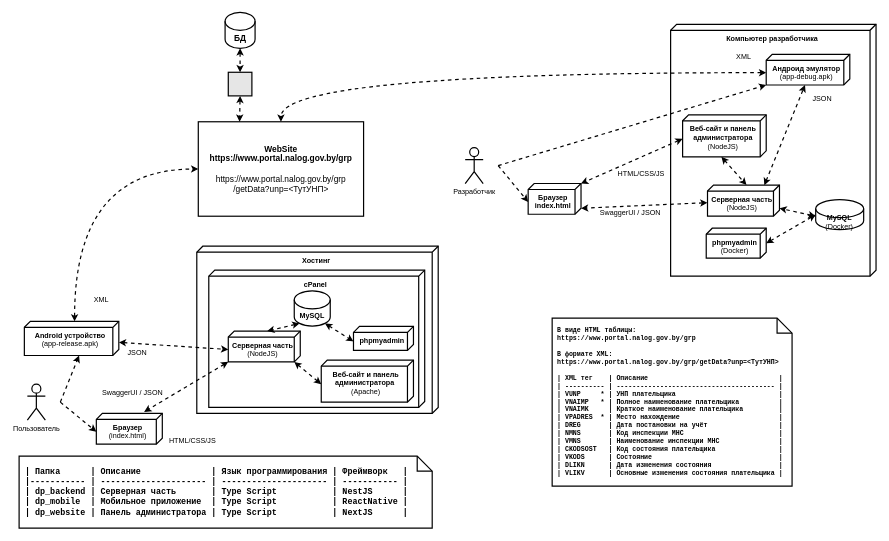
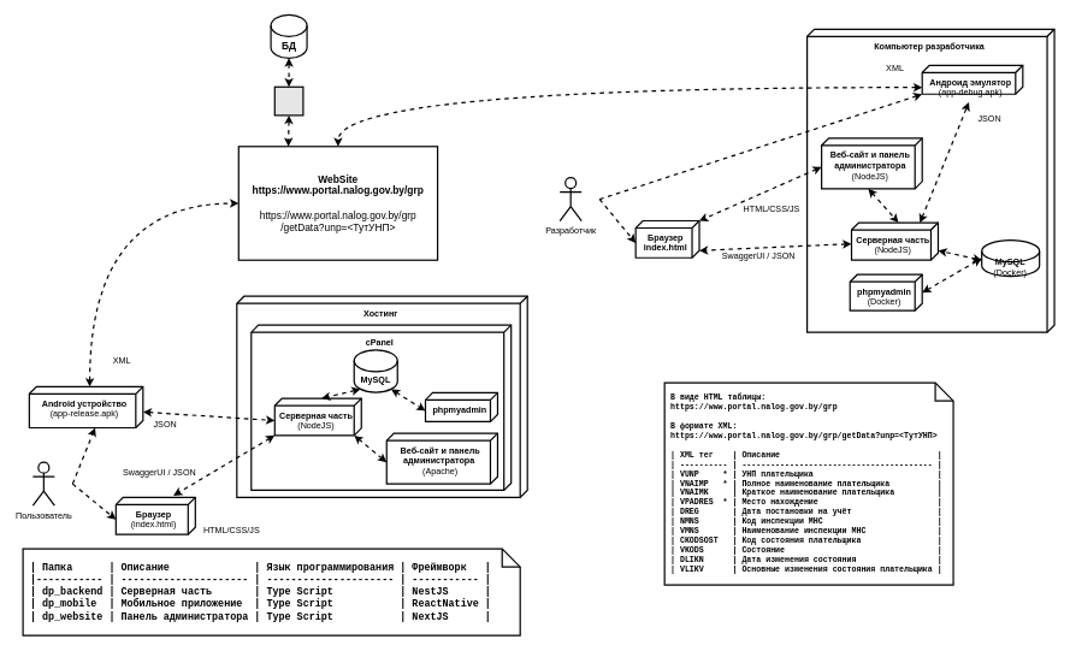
  <mxCell id="0" />
  <mxCell id="1" parent="0" />
  <mxCell id="2" style="rounded=0;orthogonalLoop=1;jettySize=auto;html=1;exitX=0.5;exitY=1;exitDx=0;exitDy=0;exitPerimeter=0;entryX=0.5;entryY=0;entryDx=0;entryDy=0;dashed=1;startArrow=classic;startFill=1;strokeWidth=2;" parent="1" source="3" target="6" edge="1"><mxGeometry relative="1" as="geometry" /></mxCell>
  <mxCell id="3" value="БД" style="shape=cylinder3;whiteSpace=wrap;html=1;boundedLbl=1;backgroundOutline=1;size=15;fontSize=14;strokeWidth=2;fontStyle=1" parent="1" vertex="1"><mxGeometry x="374.68" y="20" width="50" height="60" as="geometry" /></mxCell>
  <mxCell id="4" value="&lt;b style=&quot;font-size: 14px;&quot;&gt;WebSite&lt;br&gt;&lt;/b&gt;&lt;b style=&quot;border-color: var(--border-color); font-size: 14px;&quot;&gt;https://www.portal.nalog.gov.by/grp&lt;/b&gt;&lt;b style=&quot;font-size: 14px;&quot;&gt;&lt;br&gt;&lt;/b&gt;&lt;br style=&quot;font-size: 14px;&quot;&gt;https://www.portal.nalog.gov.by/grp&lt;br style=&quot;font-size: 14px;&quot;&gt;/getData?unp=&amp;lt;ТутУНП&amp;gt;" style="rounded=0;whiteSpace=wrap;html=1;fontSize=14;strokeWidth=2;" parent="1" vertex="1"><mxGeometry x="330" y="202.52" width="275.59" height="157.48" as="geometry" /></mxCell>
  <mxCell id="5" style="rounded=0;orthogonalLoop=1;jettySize=auto;html=1;exitX=0.5;exitY=1;exitDx=0;exitDy=0;entryX=0.25;entryY=0;entryDx=0;entryDy=0;dashed=1;startArrow=classic;startFill=1;strokeWidth=2;" parent="1" source="6" target="4" edge="1"><mxGeometry relative="1" as="geometry" /></mxCell>
  <mxCell id="6" value="" style="rounded=0;whiteSpace=wrap;html=1;fillColor=#E6E6E6;fontSize=14;strokeWidth=2;" parent="1" vertex="1"><mxGeometry x="380" y="120" width="39.37" height="39.37" as="geometry" /></mxCell>
  <mxCell id="7" style="rounded=0;orthogonalLoop=1;jettySize=auto;html=1;exitX=1;exitY=0.5;exitDx=0;exitDy=0;entryX=0;entryY=0;entryDx=56.89;entryDy=66.25;entryPerimeter=0;dashed=1;strokeWidth=2;" parent="1" source="9" target="28" edge="1"><mxGeometry relative="1" as="geometry" /></mxCell>
  <mxCell id="8" style="rounded=0;orthogonalLoop=1;jettySize=auto;html=1;exitX=1;exitY=0.5;exitDx=0;exitDy=0;entryX=0;entryY=0;entryDx=30.63;entryDy=110;entryPerimeter=0;dashed=1;strokeWidth=2;" parent="1" source="9" target="31" edge="1"><mxGeometry relative="1" as="geometry" /></mxCell>
  <mxCell id="9" value="" style="rounded=0;whiteSpace=wrap;html=1;fillColor=none;strokeColor=none;" parent="1" vertex="1"><mxGeometry x="20" y="610" width="80" height="120" as="geometry" /></mxCell>
  <mxCell id="10" value="&lt;b&gt;Хостинг&lt;/b&gt;" style="verticalAlign=top;align=center;shape=cube;size=10;direction=south;html=1;boundedLbl=1;spacingLeft=5;whiteSpace=wrap;strokeWidth=2;" parent="1" vertex="1"><mxGeometry x="327.5" y="410" width="402.5" height="278.74" as="geometry" /></mxCell>
  <mxCell id="11" value="&lt;b&gt;Компьютер разработчика&lt;/b&gt;" style="verticalAlign=top;align=center;shape=cube;size=10;direction=south;html=1;boundedLbl=1;spacingLeft=5;whiteSpace=wrap;strokeWidth=2;" parent="1" vertex="1"><mxGeometry x="1117.5" y="40" width="342.5" height="420" as="geometry" /></mxCell>
  <mxCell id="12" value="&lt;b&gt;cPanel&lt;/b&gt;" style="verticalAlign=top;align=center;shape=cube;size=10;direction=south;fontStyle=0;html=1;boundedLbl=1;spacingLeft=5;whiteSpace=wrap;strokeWidth=2;" parent="1" vertex="1"><mxGeometry x="347.5" y="450" width="360" height="228.74" as="geometry" /></mxCell>
  <mxCell id="13" style="rounded=0;orthogonalLoop=1;jettySize=auto;html=1;exitX=1;exitY=1;exitDx=0;exitDy=0;exitPerimeter=0;entryX=-0.049;entryY=0.276;entryDx=0;entryDy=0;entryPerimeter=0;dashed=1;strokeWidth=2;startArrow=classic;startFill=1;" parent="1" source="14" target="31" edge="1"><mxGeometry relative="1" as="geometry" /></mxCell>
  <mxCell id="14" value="&lt;b&gt;Серверная часть&lt;/b&gt;&lt;br&gt;(NodeJS)&lt;br&gt;" style="verticalAlign=top;align=center;shape=cube;size=10;direction=south;html=1;boundedLbl=1;spacingLeft=5;whiteSpace=wrap;strokeWidth=2;" parent="1" vertex="1"><mxGeometry x="380" y="551.56" width="120" height="51.26" as="geometry" /></mxCell>
  <mxCell id="15" style="rounded=0;orthogonalLoop=1;jettySize=auto;html=1;exitX=0;exitY=0;exitDx=25.0;exitDy=0;exitPerimeter=0;entryX=0;entryY=0.5;entryDx=0;entryDy=0;entryPerimeter=0;dashed=1;startArrow=classic;startFill=1;strokeWidth=2;" parent="1" source="16" target="21" edge="1"><mxGeometry relative="1" as="geometry" /></mxCell>
  <mxCell id="16" value="phpmyadmin&lt;br&gt;&lt;span style=&quot;font-weight: normal;&quot;&gt;(Docker)&lt;/span&gt;" style="verticalAlign=top;align=center;shape=cube;size=10;direction=south;html=1;boundedLbl=1;spacingLeft=5;whiteSpace=wrap;strokeWidth=2;fontStyle=1" parent="1" vertex="1"><mxGeometry x="1176.88" y="380" width="100" height="50" as="geometry" /></mxCell>
  <mxCell id="17" style="edgeStyle=none;rounded=0;orthogonalLoop=1;jettySize=auto;html=1;exitX=0.145;exitY=1;exitDx=0;exitDy=-4.35;exitPerimeter=0;entryX=0;entryY=0;entryDx=0;entryDy=55.0;entryPerimeter=0;dashed=1;startArrow=classic;startFill=1;strokeWidth=2;" parent="1" source="19" target="14" edge="1"><mxGeometry relative="1" as="geometry" /></mxCell>
  <mxCell id="18" style="edgeStyle=none;rounded=0;orthogonalLoop=1;jettySize=auto;html=1;exitX=0.855;exitY=1;exitDx=0;exitDy=-4.35;exitPerimeter=0;entryX=0;entryY=0;entryDx=25;entryDy=100;entryPerimeter=0;dashed=1;startArrow=classic;startFill=1;strokeWidth=2;" parent="1" source="19" target="49" edge="1"><mxGeometry relative="1" as="geometry" /></mxCell>
  <mxCell id="19" value="MySQL" style="shape=cylinder3;whiteSpace=wrap;html=1;boundedLbl=1;backgroundOutline=1;size=15;strokeWidth=2;fontStyle=1" parent="1" vertex="1"><mxGeometry x="490" y="484.37" width="60" height="58.74" as="geometry" /></mxCell>
  <mxCell id="20" style="rounded=0;orthogonalLoop=1;jettySize=auto;html=1;exitX=0;exitY=0;exitDx=0;exitDy=27.5;exitPerimeter=0;startArrow=classic;startFill=1;strokeWidth=2;entryX=0;entryY=0;entryDx=38.74;entryDy=0;entryPerimeter=0;dashed=1;" parent="1" source="21" target="24" edge="1"><mxGeometry relative="1" as="geometry" /></mxCell>
  <mxCell id="21" value="MySQL&lt;br&gt;&lt;span style=&quot;font-weight: normal;&quot;&gt;(Docker)&lt;/span&gt;" style="shape=cylinder3;whiteSpace=wrap;html=1;boundedLbl=1;backgroundOutline=1;size=15;strokeWidth=2;fontStyle=1" parent="1" vertex="1"><mxGeometry x="1359.38" y="332.43" width="80" height="50" as="geometry" /></mxCell>
  <mxCell id="22" style="rounded=0;orthogonalLoop=1;jettySize=auto;html=1;exitX=0;exitY=0;exitDx=29.37;exitDy=120;exitPerimeter=0;entryX=0;entryY=0;entryDx=41.26;entryDy=0;entryPerimeter=0;startArrow=classic;startFill=1;strokeWidth=2;dashed=1;" parent="1" source="24" target="45" edge="1"><mxGeometry relative="1" as="geometry" /></mxCell>
  <mxCell id="23" style="rounded=0;orthogonalLoop=1;jettySize=auto;html=1;exitX=0.004;exitY=0.21;exitDx=0;exitDy=0;exitPerimeter=0;entryX=0;entryY=0;entryDx=51.26;entryDy=74.69;entryPerimeter=0;startArrow=classic;startFill=1;strokeWidth=2;dashed=1;" parent="1" source="24" target="30" edge="1"><mxGeometry relative="1" as="geometry" /></mxCell>
  <mxCell id="24" value="&lt;b&gt;Серверная часть&lt;/b&gt;&lt;br&gt;(NodeJS)" style="verticalAlign=top;align=center;shape=cube;size=10;direction=south;html=1;boundedLbl=1;spacingLeft=5;whiteSpace=wrap;strokeWidth=2;" parent="1" vertex="1"><mxGeometry x="1179" y="308" width="120" height="52" as="geometry" /></mxCell>
  <mxCell id="25" value="Пользователь" style="shape=umlActor;verticalLabelPosition=bottom;verticalAlign=top;html=1;strokeWidth=2;" parent="1" vertex="1"><mxGeometry x="45" y="640" width="30" height="60" as="geometry" /></mxCell>
  <mxCell id="26" style="rounded=0;orthogonalLoop=1;jettySize=auto;html=1;exitX=0;exitY=0;exitDx=35;exitDy=0;exitPerimeter=0;entryX=0;entryY=0;entryDx=30.63;entryDy=120;entryPerimeter=0;strokeWidth=2;startArrow=classic;startFill=1;dashed=1;" parent="1" source="28" target="14" edge="1"><mxGeometry relative="1" as="geometry" /></mxCell>
  <mxCell id="27" style="edgeStyle=orthogonalEdgeStyle;rounded=0;orthogonalLoop=1;jettySize=auto;html=1;exitX=0;exitY=0;exitDx=0;exitDy=73.75;exitPerimeter=0;entryX=0;entryY=0.5;entryDx=0;entryDy=0;curved=1;dashed=1;strokeWidth=2;startArrow=classic;startFill=1;" parent="1" source="28" target="4" edge="1"><mxGeometry relative="1" as="geometry" /></mxCell>
  <mxCell id="28" value="&lt;span&gt;Android устройство&lt;/span&gt;&lt;br&gt;&lt;span style=&quot;font-weight: normal;&quot;&gt;(app-release.apk)&lt;/span&gt;" style="verticalAlign=top;align=center;shape=cube;size=10;direction=south;html=1;boundedLbl=1;spacingLeft=5;whiteSpace=wrap;strokeWidth=2;fontStyle=1" parent="1" vertex="1"><mxGeometry x="40" y="535.3" width="157.5" height="56.89" as="geometry" /></mxCell>
  <mxCell id="29" style="rounded=0;orthogonalLoop=1;jettySize=auto;html=1;exitX=0;exitY=0;exitDx=30.63;exitDy=139.38;exitPerimeter=0;entryX=0.5;entryY=0;entryDx=0;entryDy=0;strokeWidth=2;dashed=1;edgeStyle=orthogonalEdgeStyle;curved=1;startArrow=classic;startFill=1;" parent="1" source="30" target="4" edge="1"><mxGeometry relative="1" as="geometry" /></mxCell>
- <mxCell id="30" value="&lt;b&gt;Андроид эмулятор&lt;/b&gt;&lt;br&gt;(app-debug.apk)" style="verticalAlign=top;align=center;shape=cube;size=10;direction=south;html=1;boundedLbl=1;spacingLeft=5;whiteSpace=wrap;strokeWidth=2;" parent="1" vertex="1"><mxGeometry x="1276.88" y="90" width="139.38" height="51.26" as="geometry" /></mxCell>
+ <mxCell id="30" value="&lt;b&gt;Андроид эмулятор&lt;/b&gt;&lt;br&gt;(app-debug.apk)" style="verticalAlign=top;align=center;shape=cube;size=10;direction=south;html=1;boundedLbl=1;spacingLeft=5;whiteSpace=wrap;strokeWidth=2;" parent="1" vertex="1"><mxGeometry x="1276.88" y="90" width="139.38" height="40" as="geometry" /></mxCell>
  <mxCell id="31" value="&lt;b&gt;Браузер&lt;/b&gt;&lt;br&gt;(index.html)" style="verticalAlign=top;align=center;shape=cube;size=10;direction=south;html=1;boundedLbl=1;spacingLeft=5;whiteSpace=wrap;strokeWidth=2;" parent="1" vertex="1"><mxGeometry x="160" y="688.74" width="110" height="51.26" as="geometry" /></mxCell>
  <mxCell id="32" style="edgeStyle=none;rounded=0;orthogonalLoop=1;jettySize=auto;html=1;exitX=0;exitY=0;exitDx=40;exitDy=153.75;exitPerimeter=0;entryX=0;entryY=0;entryDx=51.26;entryDy=10;entryPerimeter=0;strokeWidth=2;startArrow=classic;startFill=1;dashed=1;" parent="1" source="33" target="14" edge="1"><mxGeometry relative="1" as="geometry" /></mxCell>
  <mxCell id="33" value="&lt;b&gt;Веб-сайт и панель администратора&amp;nbsp;&lt;/b&gt;&lt;br&gt;(Apache)" style="verticalAlign=top;align=center;shape=cube;size=10;direction=south;html=1;boundedLbl=1;spacingLeft=5;whiteSpace=wrap;strokeWidth=2;" parent="1" vertex="1"><mxGeometry x="535" y="600" width="153.75" height="70" as="geometry" /></mxCell>
  <mxCell id="34" value="HTML/CSS/JS" style="text;html=1;align=center;verticalAlign=middle;resizable=0;points=[];autosize=1;strokeColor=none;fillColor=none;" parent="1" vertex="1"><mxGeometry x="270" y="720" width="100" height="30" as="geometry" /></mxCell>
  <mxCell id="35" value="XML" style="text;html=1;align=center;verticalAlign=middle;resizable=0;points=[];autosize=1;strokeColor=none;fillColor=none;" parent="1" vertex="1"><mxGeometry x="142.8" y="484.37" width="50" height="30" as="geometry" /></mxCell>
  <mxCell id="36" value="JSON" style="text;html=1;align=center;verticalAlign=middle;resizable=0;points=[];autosize=1;strokeColor=none;fillColor=none;" parent="1" vertex="1"><mxGeometry x="198.11" y="572.82" width="60" height="30" as="geometry" /></mxCell>
  <mxCell id="37" style="rounded=0;orthogonalLoop=1;jettySize=auto;html=1;exitX=0;exitY=0;exitDx=70;exitDy=74.69;exitPerimeter=0;entryX=0;entryY=0;entryDx=0;entryDy=55;entryPerimeter=0;startArrow=classic;startFill=1;strokeWidth=2;dashed=1;" parent="1" source="39" target="24" edge="1"><mxGeometry relative="1" as="geometry" /></mxCell>
  <mxCell id="38" style="rounded=0;orthogonalLoop=1;jettySize=auto;html=1;exitX=0;exitY=0;exitDx=40;exitDy=139.38;exitPerimeter=0;entryX=0;entryY=0;entryDx=0;entryDy=0;entryPerimeter=0;strokeWidth=2;dashed=1;startArrow=classic;startFill=1;" parent="1" source="39" target="45" edge="1"><mxGeometry relative="1" as="geometry" /></mxCell>
  <mxCell id="39" value="&lt;b&gt;Веб-сайт и панель администратора&lt;br&gt;&lt;/b&gt;(NodeJS)" style="verticalAlign=top;align=center;shape=cube;size=10;direction=south;html=1;boundedLbl=1;spacingLeft=5;whiteSpace=wrap;strokeWidth=2;" parent="1" vertex="1"><mxGeometry x="1137.5" y="190.95" width="139.38" height="70" as="geometry" /></mxCell>
  <mxCell id="40" style="rounded=0;orthogonalLoop=1;jettySize=auto;html=1;exitX=1;exitY=0.5;exitDx=0;exitDy=0;entryX=1;entryY=1;entryDx=0;entryDy=0;entryPerimeter=0;dashed=1;strokeWidth=2;" parent="1" source="42" target="30" edge="1"><mxGeometry relative="1" as="geometry" /></mxCell>
  <mxCell id="41" style="rounded=0;orthogonalLoop=1;jettySize=auto;html=1;exitX=1;exitY=0.5;exitDx=0;exitDy=0;entryX=0;entryY=0;entryDx=30.63;entryDy=88.12;entryPerimeter=0;dashed=1;strokeWidth=2;" parent="1" source="42" target="45" edge="1"><mxGeometry relative="1" as="geometry" /></mxCell>
  <mxCell id="42" value="" style="rounded=0;whiteSpace=wrap;html=1;fillColor=none;strokeColor=none;" parent="1" vertex="1"><mxGeometry x="750" y="215.63" width="80" height="120" as="geometry" /></mxCell>
  <mxCell id="43" value="Разработчик" style="shape=umlActor;verticalLabelPosition=bottom;verticalAlign=top;html=1;strokeWidth=2;" parent="1" vertex="1"><mxGeometry x="775" y="245.63" width="30" height="60" as="geometry" /></mxCell>
  <mxCell id="44" value="SwaggerUI / JSON" style="text;html=1;align=center;verticalAlign=middle;resizable=0;points=[];autosize=1;strokeColor=none;fillColor=none;" parent="1" vertex="1"><mxGeometry x="160" y="640" width="120" height="30" as="geometry" /></mxCell>
  <mxCell id="45" value="&lt;b&gt;Браузер&lt;br&gt;index.html&lt;br&gt;&lt;/b&gt;" style="verticalAlign=top;align=center;shape=cube;size=10;direction=south;html=1;boundedLbl=1;spacingLeft=5;whiteSpace=wrap;strokeWidth=2;" parent="1" vertex="1"><mxGeometry x="880" y="305.48" width="88.12" height="51.26" as="geometry" /></mxCell>
  <mxCell id="46" value="HTML/CSS/JS" style="text;html=1;align=center;verticalAlign=middle;resizable=0;points=[];autosize=1;strokeColor=none;fillColor=none;" parent="1" vertex="1"><mxGeometry x="1017.5" y="275.48" width="100" height="30" as="geometry" /></mxCell>
  <mxCell id="47" value="SwaggerUI / JSON" style="text;html=1;align=center;verticalAlign=middle;resizable=0;points=[];autosize=1;strokeColor=none;fillColor=none;" parent="1" vertex="1"><mxGeometry x="990" y="340" width="120" height="30" as="geometry" /></mxCell>
  <mxCell id="48" value="XML" style="text;html=1;align=center;verticalAlign=middle;resizable=0;points=[];autosize=1;strokeColor=none;fillColor=none;" parent="1" vertex="1"><mxGeometry x="1214" width="50" height="30" as="geometry" y="80" /></mxCell>
  <mxCell id="49" value="phpmyadmin" style="verticalAlign=top;align=center;shape=cube;size=10;direction=south;html=1;boundedLbl=1;spacingLeft=5;whiteSpace=wrap;strokeWidth=2;fontStyle=1" parent="1" vertex="1"><mxGeometry x="588.75" y="543.74" width="100" height="40" as="geometry" /></mxCell>
  <mxCell id="50" value="&amp;nbsp;| Папка&amp;nbsp; &amp;nbsp; &amp;nbsp; | Описание&amp;nbsp; &amp;nbsp; &amp;nbsp; &amp;nbsp; &amp;nbsp; &amp;nbsp; &amp;nbsp; | Язык программирования | Фреймворк&amp;nbsp; &amp;nbsp;|&lt;br&gt;&amp;nbsp;|----------- | --------------------- | --------------------- | ----------- |&amp;nbsp;&lt;br&gt;&amp;nbsp;| dp_backend | Серверная часть&amp;nbsp; &amp;nbsp; &amp;nbsp; &amp;nbsp;| Type Script&amp;nbsp; &amp;nbsp; &amp;nbsp; &amp;nbsp; &amp;nbsp; &amp;nbsp;| NestJS&amp;nbsp; &amp;nbsp; &amp;nbsp; |&lt;br style=&quot;font-size: 14px;&quot;&gt;&amp;nbsp;| dp_mobile&amp;nbsp; | Мобильное приложение&amp;nbsp; | Type Script&amp;nbsp; &amp;nbsp; &amp;nbsp; &amp;nbsp; &amp;nbsp; &amp;nbsp;| ReactNative |&lt;br style=&quot;font-size: 14px;&quot;&gt;&amp;nbsp;| dp_website | Панель администратора | Type Script&amp;nbsp; &amp;nbsp; &amp;nbsp; &amp;nbsp; &amp;nbsp; &amp;nbsp;| NextJS&amp;nbsp; &amp;nbsp; &amp;nbsp; |" style="shape=note2;boundedLbl=1;whiteSpace=wrap;html=1;size=25;verticalAlign=middle;align=left;strokeWidth=2;fontFamily=Courier New;labelPosition=center;verticalLabelPosition=middle;fontStyle=1;fontSize=14;" parent="1" vertex="1"><mxGeometry x="31.25" y="760" width="688.75" height="120" as="geometry" /></mxCell>
  <mxCell id="51" value="&amp;nbsp;В виде HTML таблицы:&amp;nbsp;&lt;br&gt;&amp;nbsp;https://www.portal.nalog.gov.by/grp&lt;br&gt;&amp;nbsp;&lt;br&gt;&amp;nbsp;В формате XML:&lt;br&gt;&amp;nbsp;https://www.portal.nalog.gov.by/grp/getData?unp=&amp;lt;ТутУНП&amp;gt;&lt;br style=&quot;font-size: 11px;&quot;&gt;&lt;br style=&quot;font-size: 11px;&quot;&gt;&amp;nbsp;| XML тег&amp;nbsp; &amp;nbsp; | Описание&amp;nbsp; &amp;nbsp; &amp;nbsp; &amp;nbsp; &amp;nbsp; &amp;nbsp; &amp;nbsp; &amp;nbsp; &amp;nbsp; &amp;nbsp; &amp;nbsp; &amp;nbsp; &amp;nbsp; &amp;nbsp; &amp;nbsp; &amp;nbsp; &amp;nbsp;|&lt;br style=&quot;font-size: 11px;&quot;&gt;&amp;nbsp;| ---------- | ---------------------------------------- |&lt;br style=&quot;font-size: 11px;&quot;&gt;&amp;nbsp;| VUNP&amp;nbsp; &amp;nbsp; &amp;nbsp;* | УНП плательщика&amp;nbsp; &amp;nbsp; &amp;nbsp; &amp;nbsp; &amp;nbsp; &amp;nbsp; &amp;nbsp; &amp;nbsp; &amp;nbsp; &amp;nbsp; &amp;nbsp; &amp;nbsp; &amp;nbsp; |&lt;br style=&quot;font-size: 11px;&quot;&gt;&amp;nbsp;| VNAIMP&amp;nbsp; &amp;nbsp;* | Полное наименование плательщика&amp;nbsp; &amp;nbsp; &amp;nbsp; &amp;nbsp; &amp;nbsp; |&lt;br style=&quot;font-size: 11px;&quot;&gt;&amp;nbsp;| VNAIMK&amp;nbsp; &amp;nbsp; &amp;nbsp;| Краткое наименование плательщика&amp;nbsp; &amp;nbsp; &amp;nbsp; &amp;nbsp; &amp;nbsp;|&lt;br style=&quot;font-size: 11px;&quot;&gt;&amp;nbsp;| VPADRES&amp;nbsp; * | Место нахождение&amp;nbsp; &amp;nbsp; &amp;nbsp; &amp;nbsp; &amp;nbsp; &amp;nbsp; &amp;nbsp; &amp;nbsp; &amp;nbsp; &amp;nbsp; &amp;nbsp; &amp;nbsp; &amp;nbsp;|&lt;br style=&quot;font-size: 11px;&quot;&gt;&amp;nbsp;| DREG&amp;nbsp; &amp;nbsp; &amp;nbsp; &amp;nbsp;| Дата постановки на учёт&amp;nbsp; &amp;nbsp; &amp;nbsp; &amp;nbsp; &amp;nbsp; &amp;nbsp; &amp;nbsp; &amp;nbsp; &amp;nbsp; |&lt;br style=&quot;font-size: 11px;&quot;&gt;&amp;nbsp;| NMNS&amp;nbsp; &amp;nbsp; &amp;nbsp; &amp;nbsp;| Код инспекции МНС&amp;nbsp; &amp;nbsp; &amp;nbsp; &amp;nbsp; &amp;nbsp; &amp;nbsp; &amp;nbsp; &amp;nbsp; &amp;nbsp; &amp;nbsp; &amp;nbsp; &amp;nbsp; |&lt;br style=&quot;font-size: 11px;&quot;&gt;&amp;nbsp;| VMNS&amp;nbsp; &amp;nbsp; &amp;nbsp; &amp;nbsp;| Наименование инспекции МНС&amp;nbsp; &amp;nbsp; &amp;nbsp; &amp;nbsp; &amp;nbsp; &amp;nbsp; &amp;nbsp; &amp;nbsp;|&lt;br style=&quot;font-size: 11px;&quot;&gt;&amp;nbsp;| CKODSOST&amp;nbsp; &amp;nbsp;| Код состояния плательщика&amp;nbsp; &amp;nbsp; &amp;nbsp; &amp;nbsp; &amp;nbsp; &amp;nbsp; &amp;nbsp; &amp;nbsp; |&lt;br style=&quot;font-size: 11px;&quot;&gt;&amp;nbsp;| VKODS&amp;nbsp; &amp;nbsp; &amp;nbsp; | Состояние&amp;nbsp; &amp;nbsp; &amp;nbsp; &amp;nbsp; &amp;nbsp; &amp;nbsp; &amp;nbsp; &amp;nbsp; &amp;nbsp; &amp;nbsp; &amp;nbsp; &amp;nbsp; &amp;nbsp; &amp;nbsp; &amp;nbsp; &amp;nbsp; |&lt;br style=&quot;font-size: 11px;&quot;&gt;&amp;nbsp;| DLIKN&amp;nbsp; &amp;nbsp; &amp;nbsp; | Дата изменения состояния&amp;nbsp; &amp;nbsp; &amp;nbsp; &amp;nbsp; &amp;nbsp; &amp;nbsp; &amp;nbsp; &amp;nbsp; &amp;nbsp;|&lt;br style=&quot;font-size: 11px;&quot;&gt;&amp;nbsp;| VLIKV&amp;nbsp; &amp;nbsp; &amp;nbsp; | Основные изменения состояния плательщика |" style="shape=note2;boundedLbl=1;whiteSpace=wrap;html=1;size=25;verticalAlign=middle;align=left;strokeWidth=2;fontFamily=Courier New;labelPosition=center;verticalLabelPosition=middle;fontStyle=1;fontSize=11;" parent="1" vertex="1"><mxGeometry x="920" y="530" width="400" height="280" as="geometry" /></mxCell>
  <mxCell id="52" value="JSON" style="text;html=1;align=center;verticalAlign=middle;resizable=0;points=[];autosize=1;strokeColor=none;fillColor=none;" vertex="1" parent="1"><mxGeometry x="1340" y="150" width="60" height="30" as="geometry" /></mxCell>
